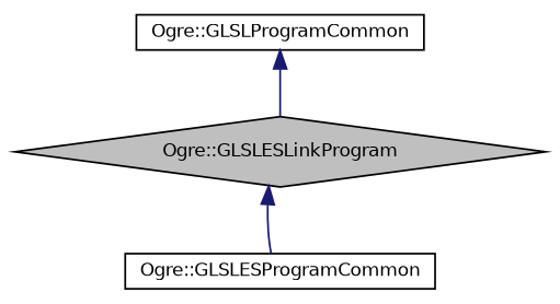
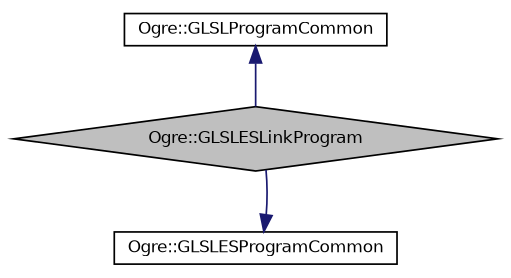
  digraph {
    node [color=black fontname=Helvetica fontsize=10 shape=box]
    edge [color=midnightblue dir=back fontname=Helvetica fontsize=10 labelfontname=Helvetica labelfontsize=10 style=solid]
    n1 [fillcolor=grey75 fontcolor=black height=0.2 label="Ogre::GLSLESLinkProgram" shape=diamond style=filled width=0.4]
    n2 [height=0.2 label="Ogre::GLSLESProgramCommon" width=0.4]
    n3 [height=0.2 label="Ogre::GLSLProgramCommon" width=0.4]
-   n1 -> n2
+   n2 -> n1
    n3 -> n1
  }
